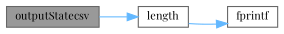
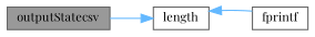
  digraph {
    fontname="Playfair Display"
    rankdir=LR
    node [color=grey40 fillcolor=white fontname="Playfair Display" fontsize=10 shape=box style=filled]
    edge [color=steelblue1 fontname="Playfair Display" fontsize=10 labelfontname=Helvetica labelfontsize=10 style=solid]
    n1 [color=gray40 fillcolor=grey60 fontcolor=black height=0.2 label=outputStatecsv width=0.4]
    n2 [height=0.2 label=length width=0.4]
    n3 [height=0.2 label=fprintf width=0.4]
    n1 -> n2
-   n2 -> n3
+   n3 -> n2
  }
